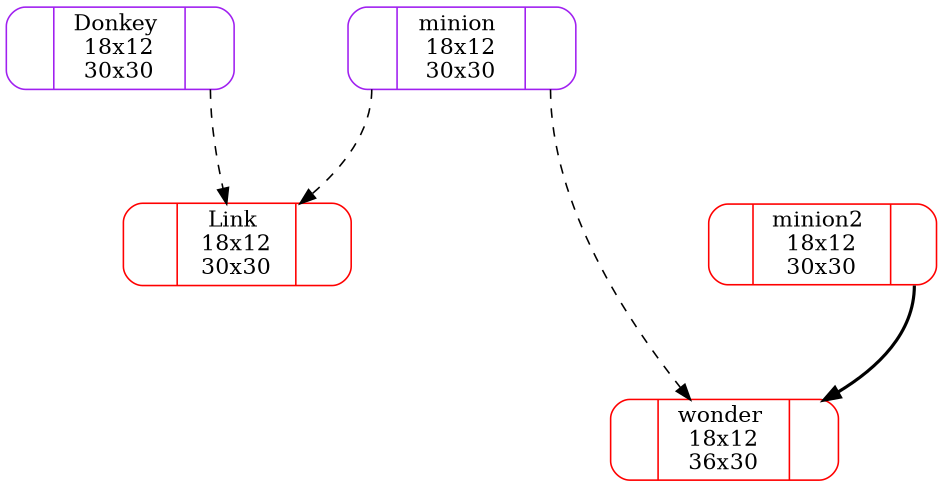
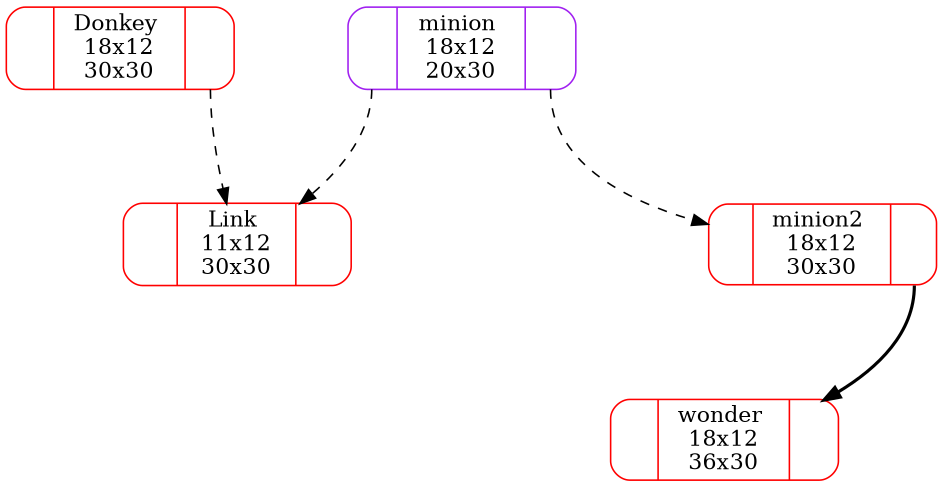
  digraph {
    nodesep=1
    rankdir=TB
    ranksep=1.0
    node [color=red fixedsize=true shape=record style=rounded]
    edge [style=dashed tailport=right]
-   n1 [color=purple height=0.7 label="<left> | minion \n18x12\n30x30 | <right>" width=2]
+   n1 [color=purple height=0.7 label="<left> | minion \n18x12\n20x30 | <right>" width=2]
    n2 [height=0.7 label="<left> | minion2 \n18x12\n30x30 | <right>" width=2]
-   n3 [height=0.7 label="<left> | Link \n18x12\n30x30 | <right>" width=2]
-   n4 [color=purple height=0.7 label="<left> | Donkey \n18x12\n30x30 | <right>" width=2]
+   n3 [height=0.7 label="<left> | Link \n11x12\n30x30 | <right>" width=2]
+   n4 [height=0.7 label="<left> | Donkey \n18x12\n30x30 | <right>" width=2]
    n5 [height=0.7 label="<left> | wonder \n18x12\n36x30 | <right>" width=2]
-   n1 -> n5
+   n1 -> n2
    n1 -> n3 [tailport=left]
    n2 -> n5 [style=bold]
    n4 -> n3
  }
